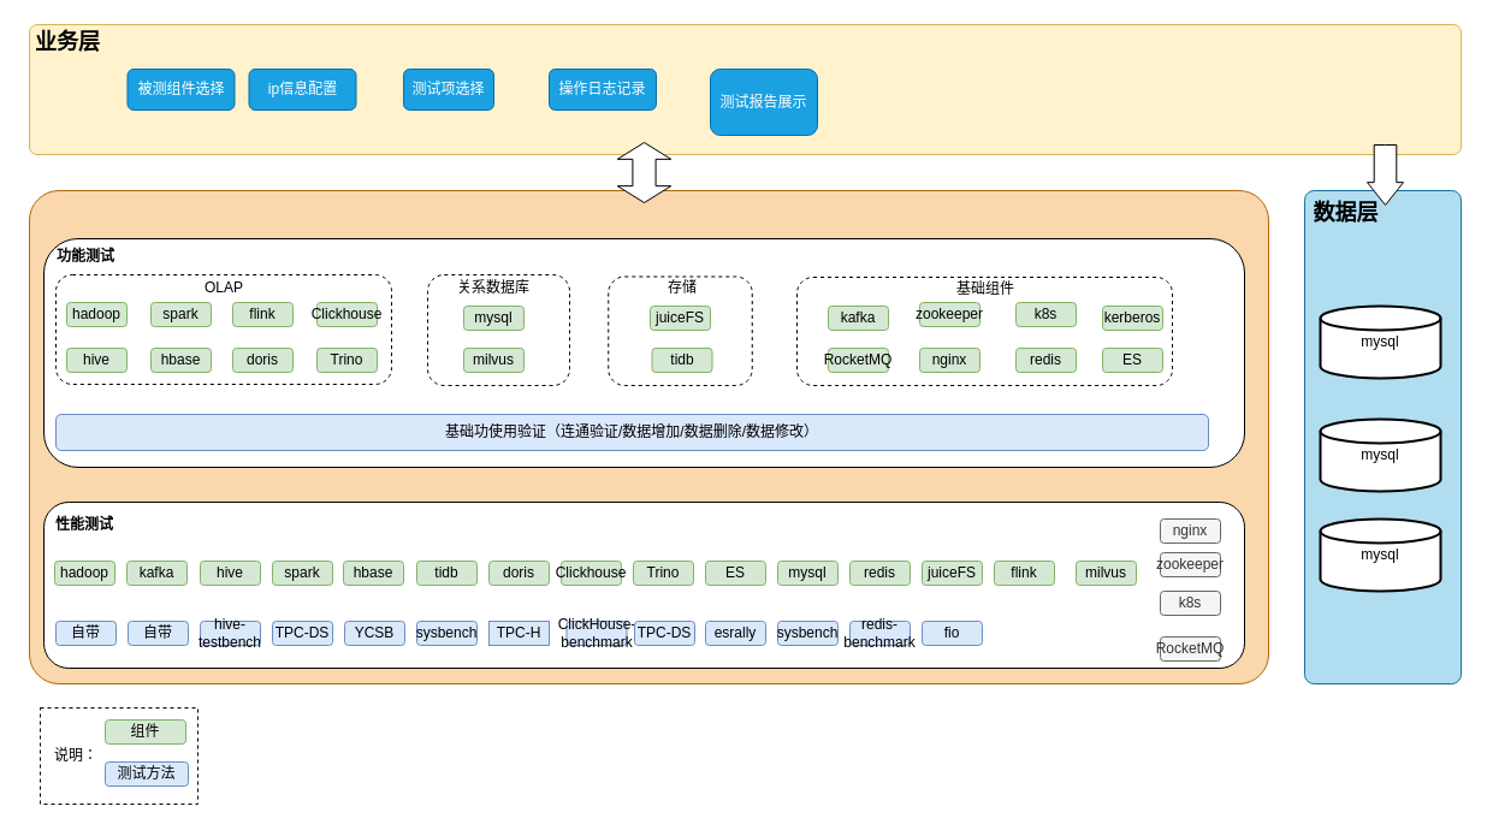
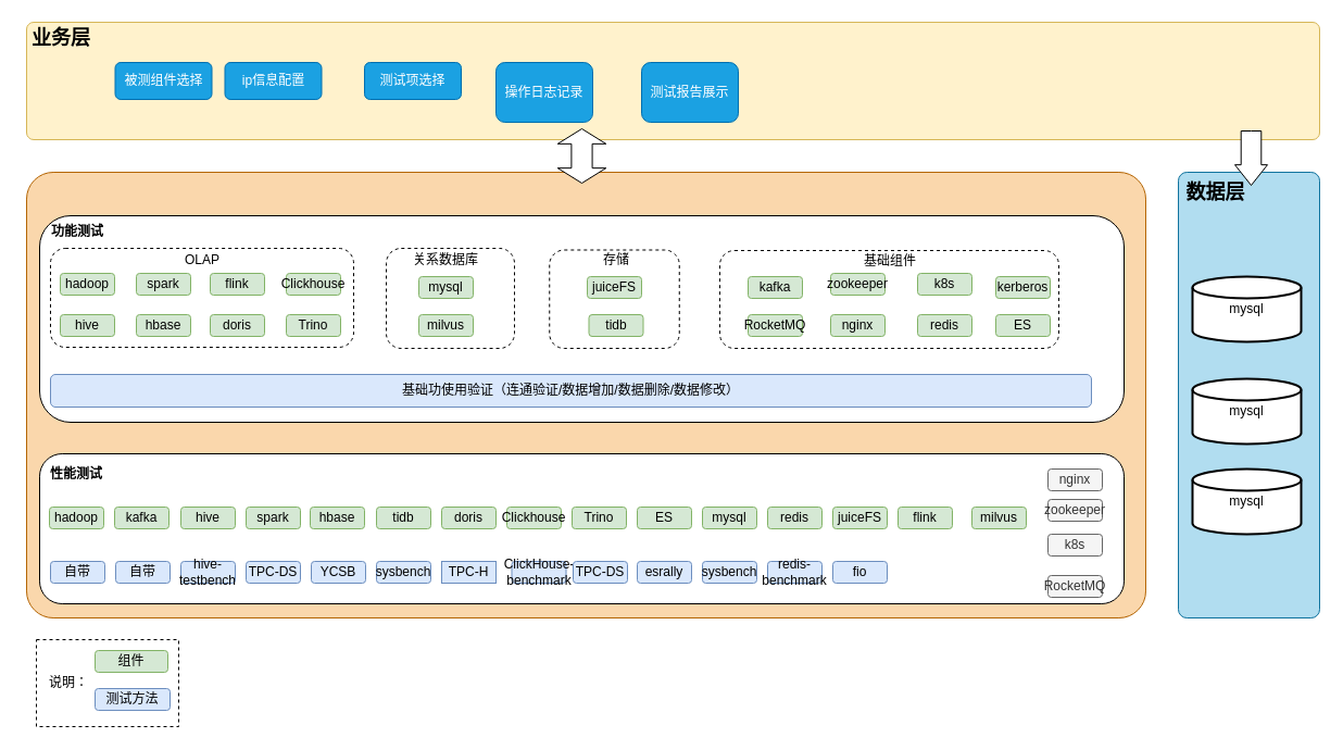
  <mxCell id="0" />
  <mxCell id="1" parent="0" />
  <mxCell id="2" value="" style="rounded=0;whiteSpace=wrap;html=1;dashed=1;" vertex="1" parent="1"><mxGeometry x="33" y="588" width="131" height="80" as="geometry" /></mxCell>
  <mxCell id="3" value="" style="rounded=1;whiteSpace=wrap;html=1;align=left;arcSize=6;fillColor=#b1ddf0;strokeColor=#10739e;" vertex="1" parent="1"><mxGeometry x="1084" y="158" width="130" height="410" as="geometry" /></mxCell>
  <mxCell id="4" value="" style="rounded=1;whiteSpace=wrap;html=1;align=left;arcSize=6;fillColor=#fff2cc;strokeColor=#d6b656;" vertex="1" parent="1"><mxGeometry x="24" y="20" width="1190" height="108" as="geometry" /></mxCell>
  <mxCell id="5" value="&lt;font style=&quot;font-size: 18px;&quot;&gt;&lt;b&gt;业务层&lt;/b&gt;&lt;/font&gt;" style="text;html=1;strokeColor=none;fillColor=none;align=center;verticalAlign=middle;whiteSpace=wrap;rounded=0;" vertex="1" parent="1"><mxGeometry x="20.5" y="20" width="70" height="30" as="geometry" /></mxCell>
  <mxCell id="6" value="" style="rounded=1;whiteSpace=wrap;html=1;align=left;arcSize=6;fillColor=#fad7ac;strokeColor=#b46504;" vertex="1" parent="1"><mxGeometry x="24" y="158" width="1030" height="410" as="geometry" /></mxCell>
  <mxCell id="7" value="" style="rounded=1;whiteSpace=wrap;html=1;" vertex="1" parent="1"><mxGeometry x="36" y="198" width="998" height="190" as="geometry" /></mxCell>
  <mxCell id="8" value="&lt;b&gt;功能测试&lt;/b&gt;" style="text;html=1;strokeColor=none;fillColor=none;align=center;verticalAlign=middle;whiteSpace=wrap;rounded=0;" vertex="1" parent="1"><mxGeometry x="36" y="198" width="70" height="30" as="geometry" /></mxCell>
  <mxCell id="9" value="" style="rounded=1;whiteSpace=wrap;html=1;" vertex="1" parent="1"><mxGeometry x="36" y="417" width="998" height="138" as="geometry" /></mxCell>
  <mxCell id="10" value="&lt;b&gt;性能测试&lt;/b&gt;" style="text;html=1;strokeColor=none;fillColor=none;align=center;verticalAlign=middle;whiteSpace=wrap;rounded=0;" vertex="1" parent="1"><mxGeometry x="35" y="421" width="70" height="30" as="geometry" /></mxCell>
  <mxCell id="11" value="基础功使用验证（连通验证/数据增加/数据删除/数据修改）" style="rounded=1;whiteSpace=wrap;html=1;fillColor=#dae8fc;strokeColor=#6c8ebf;" vertex="1" parent="1"><mxGeometry x="46" y="344" width="958" height="30" as="geometry" /></mxCell>
  <mxCell id="12" value="hive" style="rounded=1;whiteSpace=wrap;html=1;fillColor=#d5e8d4;strokeColor=#82b366;" vertex="1" parent="1"><mxGeometry x="166" y="466" width="50" height="20" as="geometry" /></mxCell>
  <mxCell id="13" value="hbase" style="rounded=1;whiteSpace=wrap;html=1;fillColor=#d5e8d4;strokeColor=#82b366;" vertex="1" parent="1"><mxGeometry x="285" y="466" width="50" height="20" as="geometry" /></mxCell>
  <mxCell id="14" value="hadoop" style="rounded=1;whiteSpace=wrap;html=1;fillColor=#d5e8d4;strokeColor=#82b366;" vertex="1" parent="1"><mxGeometry x="45" y="466" width="50" height="20" as="geometry" /></mxCell>
  <mxCell id="15" value="flink" style="rounded=1;whiteSpace=wrap;html=1;fillColor=#d5e8d4;strokeColor=#82b366;" vertex="1" parent="1"><mxGeometry x="826" y="466" width="50" height="20" as="geometry" /></mxCell>
  <mxCell id="16" value="tidb" style="rounded=1;whiteSpace=wrap;html=1;fillColor=#d5e8d4;strokeColor=#82b366;" vertex="1" parent="1"><mxGeometry x="346" y="466" width="50" height="20" as="geometry" /></mxCell>
  <mxCell id="17" value="doris" style="rounded=1;whiteSpace=wrap;html=1;fillColor=#d5e8d4;strokeColor=#82b366;" vertex="1" parent="1"><mxGeometry x="406" y="466" width="50" height="20" as="geometry" /></mxCell>
  <mxCell id="18" value="zookeeper" style="rounded=1;whiteSpace=wrap;html=1;fillColor=#f5f5f5;fontColor=#333333;strokeColor=#666666;" vertex="1" parent="1"><mxGeometry x="964" y="459" width="50" height="20" as="geometry" /></mxCell>
  <mxCell id="19" value="milvus" style="rounded=1;whiteSpace=wrap;html=1;fillColor=#d5e8d4;strokeColor=#82b366;" vertex="1" parent="1"><mxGeometry x="894" y="466" width="50" height="20" as="geometry" /></mxCell>
  <mxCell id="20" value="mysql" style="rounded=1;whiteSpace=wrap;html=1;fillColor=#d5e8d4;strokeColor=#82b366;" vertex="1" parent="1"><mxGeometry x="646" y="466" width="50" height="20" as="geometry" /></mxCell>
  <mxCell id="21" value="nginx" style="rounded=1;whiteSpace=wrap;html=1;fillColor=#f5f5f5;strokeColor=#666666;fontColor=#333333;" vertex="1" parent="1"><mxGeometry x="964" y="431" width="50" height="20" as="geometry" /></mxCell>
  <mxCell id="22" value="k8s" style="rounded=1;whiteSpace=wrap;html=1;fillColor=#f5f5f5;fontColor=#333333;strokeColor=#666666;" vertex="1" parent="1"><mxGeometry x="964" y="491" width="50" height="20" as="geometry" /></mxCell>
  <mxCell id="23" value="redis" style="rounded=1;whiteSpace=wrap;html=1;fillColor=#d5e8d4;strokeColor=#82b366;" vertex="1" parent="1"><mxGeometry x="706" y="466" width="50" height="20" as="geometry" /></mxCell>
  <mxCell id="24" value="RocketMQ" style="rounded=1;whiteSpace=wrap;html=1;fillColor=#f5f5f5;strokeColor=#666666;fontColor=#333333;" vertex="1" parent="1"><mxGeometry x="964" y="529" width="50" height="20" as="geometry" /></mxCell>
  <mxCell id="25" value="hive-testbench" style="rounded=1;whiteSpace=wrap;html=1;fillColor=#dae8fc;strokeColor=#6c8ebf;" vertex="1" parent="1"><mxGeometry x="166" y="516" width="50" height="20" as="geometry" /></mxCell>
  <mxCell id="26" value="sysbench" style="rounded=1;whiteSpace=wrap;html=1;fillColor=#dae8fc;strokeColor=#6c8ebf;" vertex="1" parent="1"><mxGeometry x="346" y="516" width="50" height="20" as="geometry" /></mxCell>
  <mxCell id="27" value="YCSB" style="rounded=1;whiteSpace=wrap;html=1;fillColor=#dae8fc;strokeColor=#6c8ebf;" vertex="1" parent="1"><mxGeometry x="286" y="516" width="50" height="20" as="geometry" /></mxCell>
  <mxCell id="28" value="kafka" style="rounded=1;whiteSpace=wrap;html=1;fillColor=#d5e8d4;strokeColor=#82b366;" vertex="1" parent="1"><mxGeometry x="105" y="466" width="50" height="20" as="geometry" /></mxCell>
  <mxCell id="29" value="spark" style="rounded=1;whiteSpace=wrap;html=1;fillColor=#d5e8d4;strokeColor=#82b366;" vertex="1" parent="1"><mxGeometry x="226" y="466" width="50" height="20" as="geometry" /></mxCell>
  <mxCell id="30" value="Clickhouse" style="rounded=1;whiteSpace=wrap;html=1;fillColor=#d5e8d4;strokeColor=#82b366;" vertex="1" parent="1"><mxGeometry x="466" y="466" width="50" height="20" as="geometry" /></mxCell>
  <mxCell id="31" value="Trino" style="rounded=1;whiteSpace=wrap;html=1;fillColor=#d5e8d4;strokeColor=#82b366;" vertex="1" parent="1"><mxGeometry x="526" y="466" width="50" height="20" as="geometry" /></mxCell>
  <mxCell id="32" value="ES" style="rounded=1;whiteSpace=wrap;html=1;fillColor=#d5e8d4;strokeColor=#82b366;" vertex="1" parent="1"><mxGeometry x="586" y="466" width="50" height="20" as="geometry" /></mxCell>
  <mxCell id="33" value="自带" style="rounded=1;whiteSpace=wrap;html=1;fillColor=#dae8fc;strokeColor=#6c8ebf;" vertex="1" parent="1"><mxGeometry x="46" y="516" width="50" height="20" as="geometry" /></mxCell>
  <mxCell id="34" value="自带" style="rounded=1;whiteSpace=wrap;html=1;fillColor=#dae8fc;strokeColor=#6c8ebf;" vertex="1" parent="1"><mxGeometry x="106" y="516" width="50" height="20" as="geometry" /></mxCell>
  <mxCell id="35" value="TPC-DS" style="rounded=1;whiteSpace=wrap;html=1;fillColor=#dae8fc;strokeColor=#6c8ebf;" vertex="1" parent="1"><mxGeometry x="226" y="516" width="50" height="20" as="geometry" /></mxCell>
  <mxCell id="36" value="TPC-H" style="whiteSpace=wrap;html=1;fillColor=#dae8fc;strokeColor=#6c8ebf;rounded=0;" vertex="1" parent="1"><mxGeometry x="406" y="516" width="50" height="20" as="geometry" /></mxCell>
  <mxCell id="37" value="esrally" style="rounded=1;whiteSpace=wrap;html=1;fillColor=#dae8fc;strokeColor=#6c8ebf;" vertex="1" parent="1"><mxGeometry x="586" y="516" width="50" height="20" as="geometry" /></mxCell>
  <mxCell id="38" value="sysbench" style="rounded=1;whiteSpace=wrap;html=1;fillColor=#dae8fc;strokeColor=#6c8ebf;" vertex="1" parent="1"><mxGeometry x="646" y="516" width="50" height="20" as="geometry" /></mxCell>
  <mxCell id="39" value="redis-benchmark" style="rounded=1;whiteSpace=wrap;html=1;fillColor=#dae8fc;strokeColor=#6c8ebf;" vertex="1" parent="1"><mxGeometry x="706" y="516" width="50" height="20" as="geometry" /></mxCell>
  <mxCell id="40" value="juiceFS" style="rounded=1;whiteSpace=wrap;html=1;fillColor=#d5e8d4;strokeColor=#82b366;" vertex="1" parent="1"><mxGeometry x="766" y="466" width="50" height="20" as="geometry" /></mxCell>
  <mxCell id="41" value="fio" style="rounded=1;whiteSpace=wrap;html=1;fillColor=#dae8fc;strokeColor=#6c8ebf;" vertex="1" parent="1"><mxGeometry x="766" y="516" width="50" height="20" as="geometry" /></mxCell>
  <mxCell id="42" value="mysql" style="strokeWidth=2;html=1;shape=mxgraph.flowchart.database;whiteSpace=wrap;" vertex="1" parent="1"><mxGeometry x="1097" y="254" width="100" height="60" as="geometry" /></mxCell>
  <mxCell id="43" value="&lt;font style=&quot;font-size: 18px;&quot;&gt;&lt;b&gt;数据层&lt;/b&gt;&lt;/font&gt;" style="text;html=1;strokeColor=none;fillColor=none;align=center;verticalAlign=middle;whiteSpace=wrap;rounded=0;" vertex="1" parent="1"><mxGeometry x="1074" y="162" width="89" height="30" as="geometry" /></mxCell>
  <mxCell id="44" value="ClickHouse-benchmark" style="rounded=1;whiteSpace=wrap;html=1;fillColor=#dae8fc;strokeColor=#6c8ebf;" vertex="1" parent="1"><mxGeometry x="470.5" y="516" width="50" height="20" as="geometry" /></mxCell>
  <mxCell id="45" value="TPC-DS" style="rounded=1;whiteSpace=wrap;html=1;fillColor=#dae8fc;strokeColor=#6c8ebf;" vertex="1" parent="1"><mxGeometry x="527" y="516" width="50" height="20" as="geometry" /></mxCell>
  <mxCell id="46" value="" style="rounded=1;whiteSpace=wrap;html=1;dashed=1;" vertex="1" parent="1"><mxGeometry x="46" y="228" width="279" height="91" as="geometry" /></mxCell>
  <mxCell id="47" value="hive" style="rounded=1;whiteSpace=wrap;html=1;fillColor=#d5e8d4;strokeColor=#82b366;" vertex="1" parent="1"><mxGeometry x="55" y="289" width="50" height="20" as="geometry" /></mxCell>
  <mxCell id="48" value="hbase" style="rounded=1;whiteSpace=wrap;html=1;fillColor=#d5e8d4;strokeColor=#82b366;" vertex="1" parent="1"><mxGeometry x="125" y="289" width="50" height="20" as="geometry" /></mxCell>
  <mxCell id="49" value="hadoop" style="rounded=1;whiteSpace=wrap;html=1;fillColor=#d5e8d4;strokeColor=#82b366;" vertex="1" parent="1"><mxGeometry x="55" y="251" width="50" height="20" as="geometry" /></mxCell>
  <mxCell id="50" value="flink" style="rounded=1;whiteSpace=wrap;html=1;fillColor=#d5e8d4;strokeColor=#82b366;" vertex="1" parent="1"><mxGeometry x="193" y="251" width="50" height="20" as="geometry" /></mxCell>
  <mxCell id="51" value="spark" style="rounded=1;whiteSpace=wrap;html=1;fillColor=#d5e8d4;strokeColor=#82b366;" vertex="1" parent="1"><mxGeometry x="125" y="251" width="50" height="20" as="geometry" /></mxCell>
  <mxCell id="52" value="doris" style="rounded=1;whiteSpace=wrap;html=1;fillColor=#d5e8d4;strokeColor=#82b366;" vertex="1" parent="1"><mxGeometry x="193" y="289" width="50" height="20" as="geometry" /></mxCell>
  <mxCell id="53" value="Clickhouse" style="rounded=1;whiteSpace=wrap;html=1;fillColor=#d5e8d4;strokeColor=#82b366;" vertex="1" parent="1"><mxGeometry x="263" y="251" width="50" height="20" as="geometry" /></mxCell>
  <mxCell id="54" value="Trino" style="rounded=1;whiteSpace=wrap;html=1;fillColor=#d5e8d4;strokeColor=#82b366;" vertex="1" parent="1"><mxGeometry x="263" y="289" width="50" height="20" as="geometry" /></mxCell>
  <mxCell id="55" value="" style="rounded=1;whiteSpace=wrap;html=1;dashed=1;" vertex="1" parent="1"><mxGeometry x="355" y="228" width="118" height="92" as="geometry" /></mxCell>
  <mxCell id="56" value="milvus" style="rounded=1;whiteSpace=wrap;html=1;fillColor=#d5e8d4;strokeColor=#82b366;" vertex="1" parent="1"><mxGeometry x="385" y="289" width="50" height="20" as="geometry" /></mxCell>
  <mxCell id="57" value="mysql" style="rounded=1;whiteSpace=wrap;html=1;fillColor=#d5e8d4;strokeColor=#82b366;" vertex="1" parent="1"><mxGeometry x="385" y="254" width="50" height="20" as="geometry" /></mxCell>
  <mxCell id="58" value="" style="rounded=1;whiteSpace=wrap;html=1;dashed=1;" vertex="1" parent="1"><mxGeometry x="662" y="230" width="312" height="90" as="geometry" /></mxCell>
  <mxCell id="59" value="zookeeper" style="rounded=1;whiteSpace=wrap;html=1;fillColor=#d5e8d4;strokeColor=#82b366;" vertex="1" parent="1"><mxGeometry x="764" y="251" width="50" height="20" as="geometry" /></mxCell>
  <mxCell id="60" value="nginx" style="rounded=1;whiteSpace=wrap;html=1;fillColor=#d5e8d4;strokeColor=#82b366;" vertex="1" parent="1"><mxGeometry x="764" y="289" width="50" height="20" as="geometry" /></mxCell>
  <mxCell id="61" value="k8s" style="rounded=1;whiteSpace=wrap;html=1;fillColor=#d5e8d4;strokeColor=#82b366;" vertex="1" parent="1"><mxGeometry x="844" y="251" width="50" height="20" as="geometry" /></mxCell>
  <mxCell id="62" value="kerberos" style="rounded=1;whiteSpace=wrap;html=1;fillColor=#d5e8d4;strokeColor=#82b366;" vertex="1" parent="1"><mxGeometry x="916" y="254" width="50" height="20" as="geometry" /></mxCell>
  <mxCell id="63" value="RocketMQ" style="rounded=1;whiteSpace=wrap;html=1;fillColor=#d5e8d4;strokeColor=#82b366;" vertex="1" parent="1"><mxGeometry x="688" y="289" width="50" height="20" as="geometry" /></mxCell>
  <mxCell id="64" value="ES" style="rounded=1;whiteSpace=wrap;html=1;fillColor=#d5e8d4;strokeColor=#82b366;" vertex="1" parent="1"><mxGeometry x="916" y="289" width="50" height="20" as="geometry" /></mxCell>
  <mxCell id="65" value="redis" style="rounded=1;whiteSpace=wrap;html=1;fillColor=#d5e8d4;strokeColor=#82b366;" vertex="1" parent="1"><mxGeometry x="844" y="289" width="50" height="20" as="geometry" /></mxCell>
  <mxCell id="66" value="kafka" style="rounded=1;whiteSpace=wrap;html=1;fillColor=#d5e8d4;strokeColor=#82b366;" vertex="1" parent="1"><mxGeometry x="688" y="254" width="50" height="20" as="geometry" /></mxCell>
  <mxCell id="67" value="OLAP" style="text;html=1;strokeColor=none;fillColor=none;align=center;verticalAlign=middle;whiteSpace=wrap;rounded=0;" vertex="1" parent="1"><mxGeometry x="150.5" y="224" width="70" height="30" as="geometry" /></mxCell>
  <mxCell id="68" value="关系数据库" style="text;html=1;strokeColor=none;fillColor=none;align=center;verticalAlign=middle;whiteSpace=wrap;rounded=0;" vertex="1" parent="1"><mxGeometry x="375" y="224" width="70" height="30" as="geometry" /></mxCell>
  <mxCell id="69" value="" style="rounded=1;whiteSpace=wrap;html=1;dashed=1;" vertex="1" parent="1"><mxGeometry x="505.25" y="229.5" width="119.5" height="90.5" as="geometry" /></mxCell>
  <mxCell id="70" value="tidb" style="rounded=1;whiteSpace=wrap;html=1;fillColor=#d5e8d4;strokeColor=#82b366;" vertex="1" parent="1"><mxGeometry x="541.5" y="289" width="50" height="20" as="geometry" /></mxCell>
  <mxCell id="71" value="juiceFS" style="rounded=1;whiteSpace=wrap;html=1;fillColor=#d5e8d4;strokeColor=#82b366;" vertex="1" parent="1"><mxGeometry x="540" y="254" width="50" height="20" as="geometry" /></mxCell>
  <mxCell id="72" value="存储" style="text;html=1;strokeColor=none;fillColor=none;align=center;verticalAlign=middle;whiteSpace=wrap;rounded=0;" vertex="1" parent="1"><mxGeometry x="531.5" y="224" width="70" height="30" as="geometry" /></mxCell>
  <mxCell id="73" value="基础组件" style="text;html=1;strokeColor=none;fillColor=none;align=center;verticalAlign=middle;whiteSpace=wrap;rounded=0;" vertex="1" parent="1"><mxGeometry x="784" y="225" width="70" height="30" as="geometry" /></mxCell>
  <mxCell id="74" value="" style="html=1;shadow=0;dashed=0;align=center;verticalAlign=middle;shape=mxgraph.arrows2.arrow;dy=0.38;dx=18.85;direction=south;notch=0;" vertex="1" parent="1"><mxGeometry x="1136" y="120" width="30" height="50" as="geometry" /></mxCell>
  <mxCell id="75" value="" style="shape=doubleArrow;whiteSpace=wrap;html=1;direction=south;arrowWidth=0.431;arrowSize=0.277;" vertex="1" parent="1"><mxGeometry x="512.75" y="118" width="44.5" height="50" as="geometry" /></mxCell>
  <mxCell id="76" value="mysql" style="strokeWidth=2;html=1;shape=mxgraph.flowchart.database;whiteSpace=wrap;" vertex="1" parent="1"><mxGeometry x="1097" y="348" width="100" height="60" as="geometry" /></mxCell>
  <mxCell id="77" value="mysql" style="strokeWidth=2;html=1;shape=mxgraph.flowchart.database;whiteSpace=wrap;" vertex="1" parent="1"><mxGeometry x="1097" y="431" width="100" height="60" as="geometry" /></mxCell>
  <mxCell id="78" value="ip信息配置" style="rounded=1;whiteSpace=wrap;html=1;fillColor=#1ba1e2;strokeColor=#006EAF;fontColor=#ffffff;" vertex="1" parent="1"><mxGeometry x="206.5" y="57" width="89" height="34" as="geometry" /></mxCell>
- <mxCell id="79" value="操作日志记录" style="rounded=1;whiteSpace=wrap;html=1;fillColor=#1ba1e2;strokeColor=#006EAF;fontColor=#ffffff;" vertex="1" parent="1"><mxGeometry x="456" y="57" width="89" height="34" as="geometry" /></mxCell>
+ <mxCell id="79" value="操作日志记录" style="rounded=1;whiteSpace=wrap;html=1;fillColor=#1ba1e2;strokeColor=#006EAF;fontColor=#ffffff;" vertex="1" parent="1"><mxGeometry x="456" y="57" width="89" height="55" as="geometry" /></mxCell>
  <mxCell id="80" value="被测组件选择" style="rounded=1;whiteSpace=wrap;html=1;fillColor=#1ba1e2;strokeColor=#006EAF;fontColor=#ffffff;" vertex="1" parent="1"><mxGeometry x="105.5" y="57" width="89" height="34" as="geometry" /></mxCell>
  <mxCell id="81" value="测试报告展示" style="rounded=1;whiteSpace=wrap;html=1;fillColor=#1ba1e2;strokeColor=#006EAF;fontColor=#ffffff;" vertex="1" parent="1"><mxGeometry x="590" y="57" width="89" height="55" as="geometry" /></mxCell>
- <mxCell id="82" value="测试项选择" style="rounded=1;whiteSpace=wrap;html=1;fillColor=#1ba1e2;strokeColor=#006EAF;fontColor=#ffffff;" vertex="1" parent="1"><mxGeometry x="335" y="57" width="75" height="34" as="geometry" /></mxCell>
+ <mxCell id="82" value="测试项选择" style="rounded=1;whiteSpace=wrap;html=1;fillColor=#1ba1e2;strokeColor=#006EAF;fontColor=#ffffff;" vertex="1" parent="1"><mxGeometry x="335" y="57" width="89" height="34" as="geometry" /></mxCell>
  <mxCell id="83" value="组件" style="rounded=1;whiteSpace=wrap;html=1;fillColor=#d5e8d4;strokeColor=#82b366;" vertex="1" parent="1"><mxGeometry x="87" y="598" width="67" height="20" as="geometry" /></mxCell>
  <mxCell id="84" value="测试方法" style="rounded=1;whiteSpace=wrap;html=1;fillColor=#dae8fc;strokeColor=#6c8ebf;" vertex="1" parent="1"><mxGeometry x="87" y="633" width="69" height="20" as="geometry" /></mxCell>
  <mxCell id="85" value="说明：" style="text;html=1;strokeColor=none;fillColor=none;align=center;verticalAlign=middle;whiteSpace=wrap;rounded=0;" vertex="1" parent="1"><mxGeometry x="33" y="613" width="60" height="30" as="geometry" /></mxCell>
